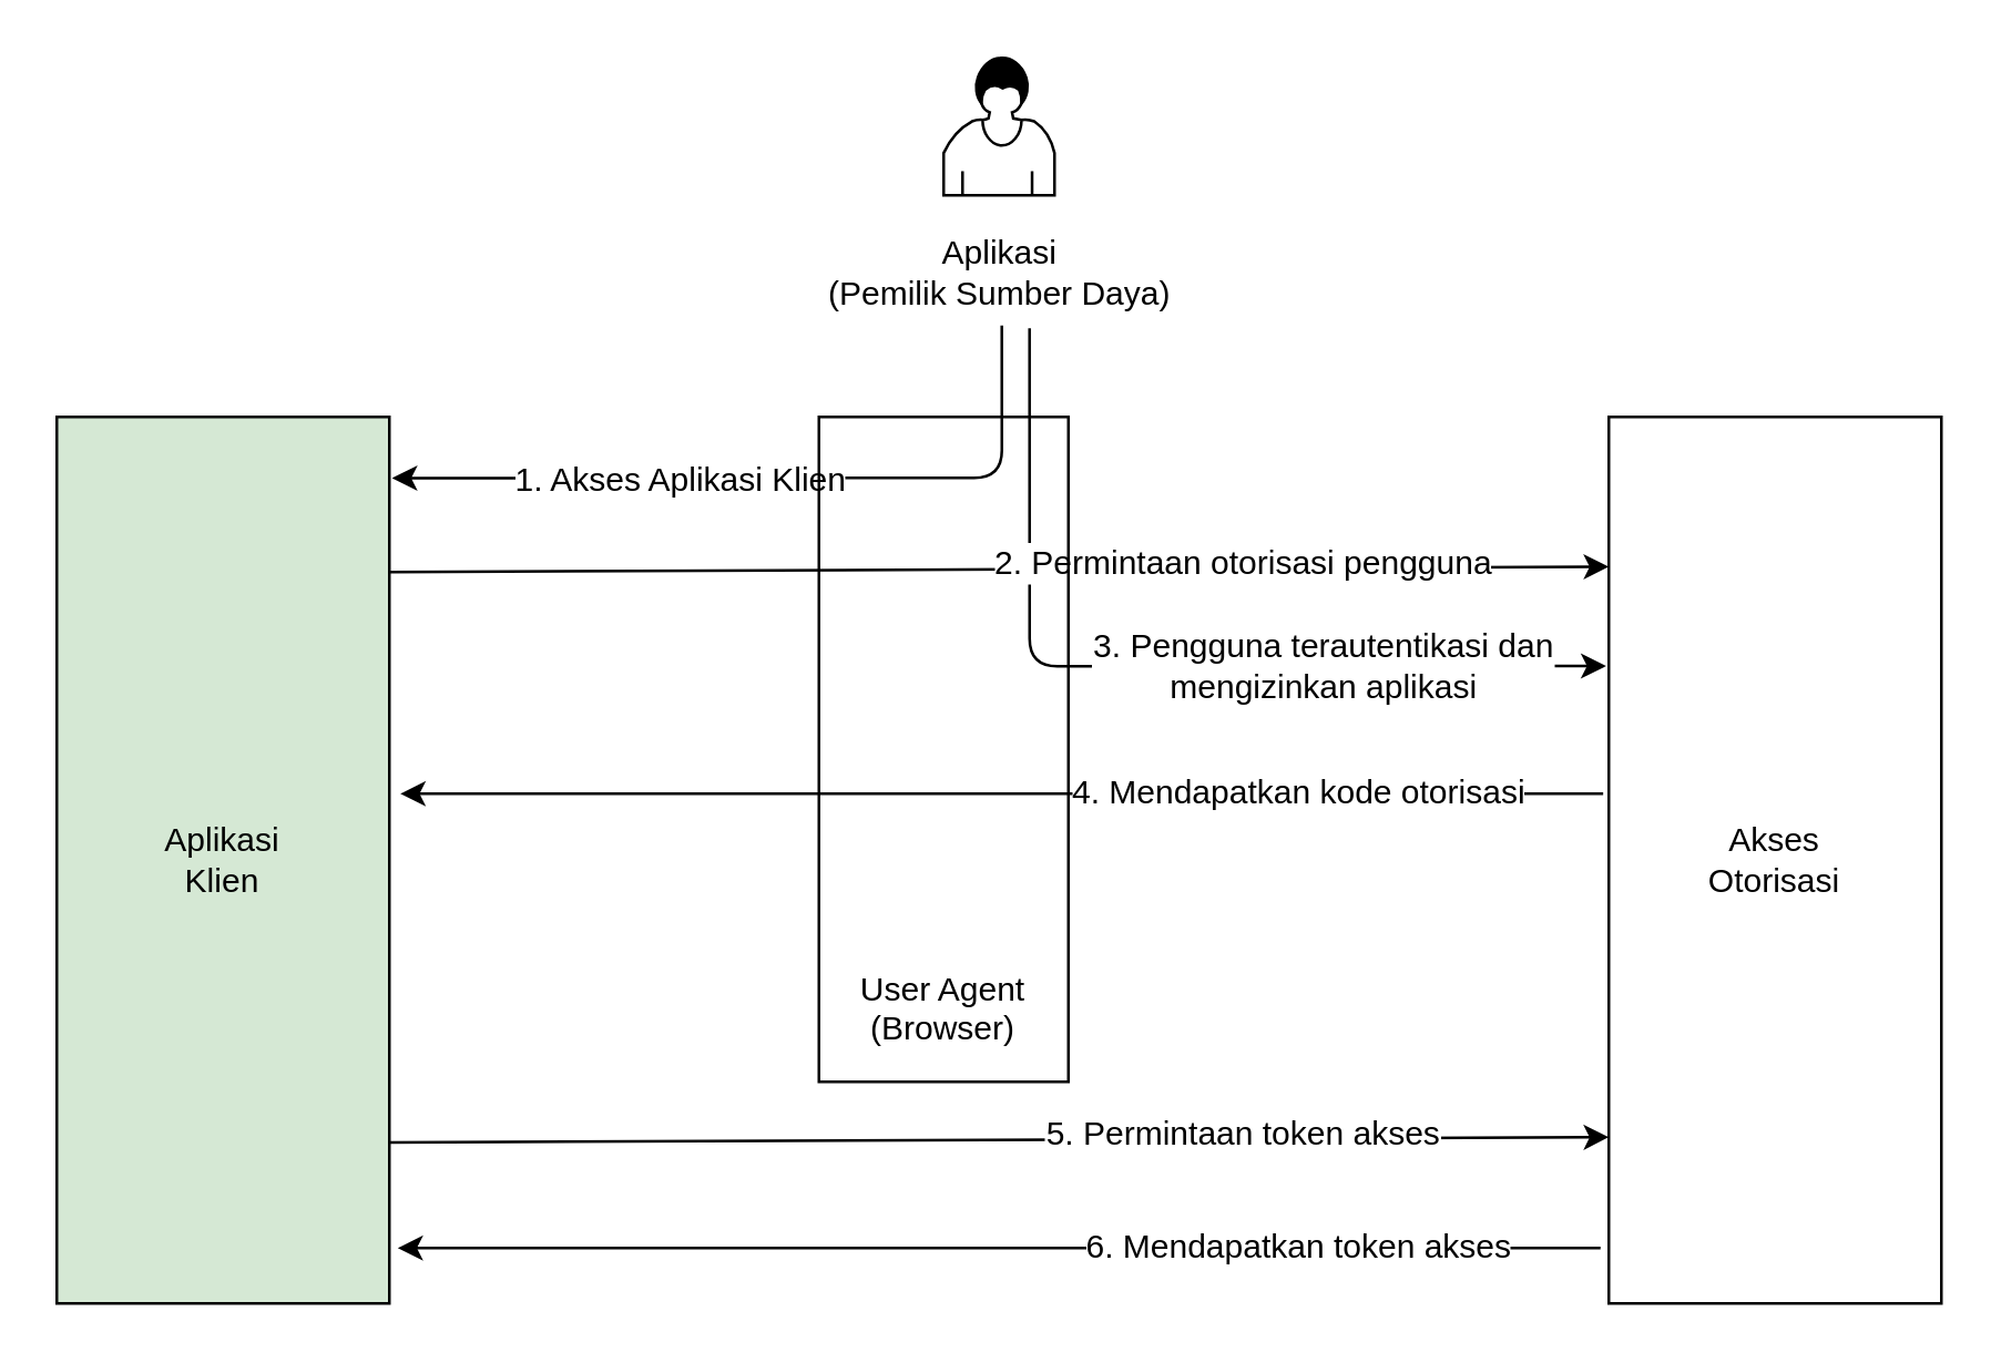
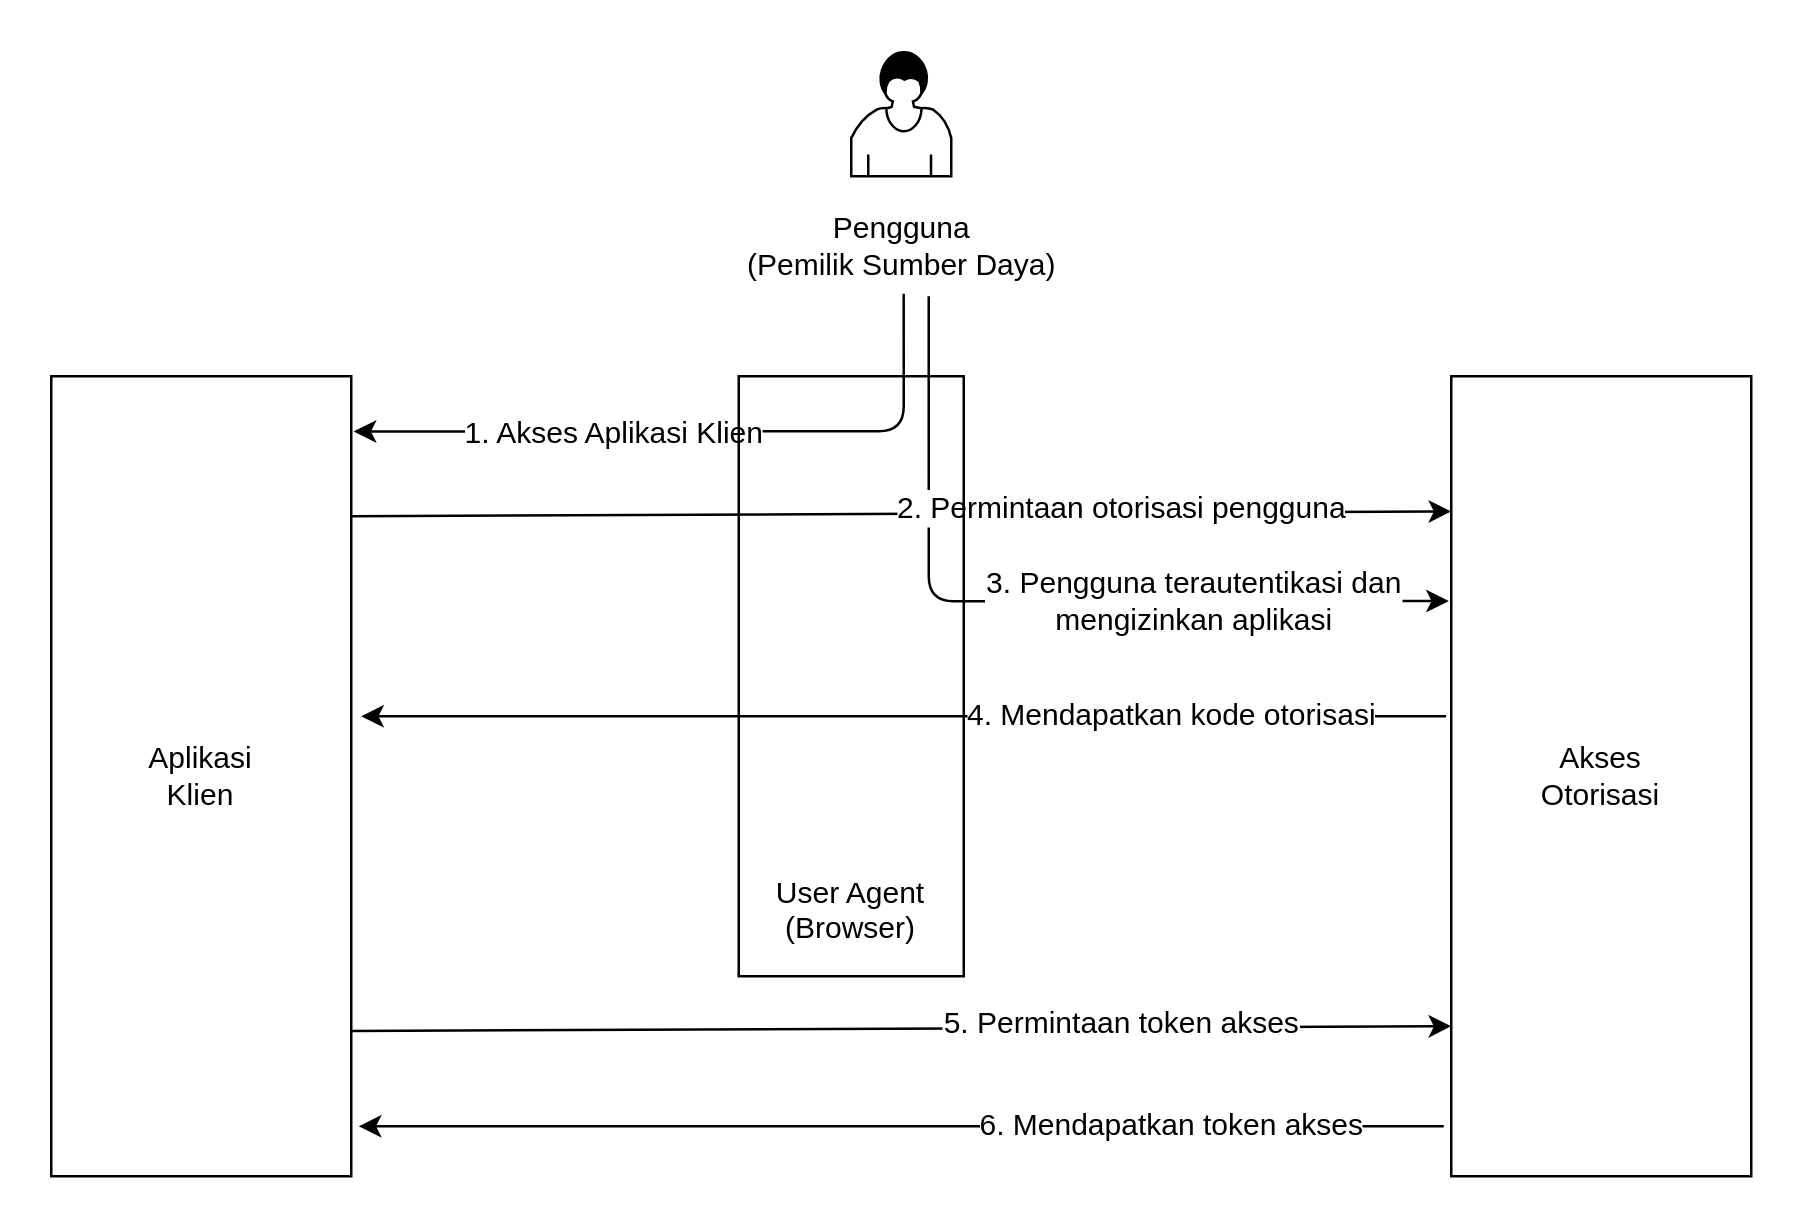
  <mxCell id="0" />
  <mxCell id="1" parent="0" />
  <mxCell id="2" value="" style="shape=mxgraph.bpmn.user_task;html=1;outlineConnect=0;" vertex="1" parent="1"><mxGeometry x="340" y="20" width="40" height="50" as="geometry" /></mxCell>
- <mxCell id="3" value="Aplikasi&lt;br&gt;(Pemilik Sumber Daya)" style="text;html=1;align=center;verticalAlign=middle;resizable=0;points=[];autosize=1;" vertex="1" parent="1"><mxGeometry x="290" y="83" width="140" height="30" as="geometry" /></mxCell>
- <mxCell id="4" value="Aplikasi&lt;br&gt;Klien" style="rounded=0;whiteSpace=wrap;html=1;fillColor=#d5e8d4;" vertex="1" parent="1"><mxGeometry x="20" y="150" width="120" height="320" as="geometry" /></mxCell>
+ <mxCell id="3" value="Pengguna&lt;br&gt;(Pemilik Sumber Daya)" style="text;html=1;align=center;verticalAlign=middle;resizable=0;points=[];autosize=1;" vertex="1" parent="1"><mxGeometry x="290" y="83" width="140" height="30" as="geometry" /></mxCell>
+ <mxCell id="4" value="Aplikasi&lt;br&gt;Klien" style="rounded=0;whiteSpace=wrap;html=1;" vertex="1" parent="1"><mxGeometry x="20" y="150" width="120" height="320" as="geometry" /></mxCell>
  <mxCell id="5" value="Akses&lt;br&gt;Otorisasi" style="rounded=0;whiteSpace=wrap;html=1;" vertex="1" parent="1"><mxGeometry x="580" y="150" width="120" height="320" as="geometry" /></mxCell>
  <mxCell id="6" value="" style="endArrow=classic;html=1;exitX=0.507;exitY=1.133;exitDx=0;exitDy=0;exitPerimeter=0;entryX=1.008;entryY=0.069;entryDx=0;entryDy=0;entryPerimeter=0;" edge="1" parent="1" source="3" target="4"><mxGeometry width="50" height="50" relative="1" as="geometry"><mxPoint x="60" y="540" as="sourcePoint" /><mxPoint x="110" y="490" as="targetPoint" /><Array as="points"><mxPoint x="361" y="172" /></Array></mxGeometry></mxCell>
  <mxCell id="7" value="1. Akses Aplikasi Klien" style="text;html=1;align=center;verticalAlign=middle;resizable=0;points=[];labelBackgroundColor=#ffffff;" vertex="1" connectable="0" parent="6"><mxGeometry x="0.251" relative="1" as="geometry"><mxPoint as="offset" /></mxGeometry></mxCell>
  <mxCell id="8" value="" style="endArrow=classic;html=1;exitX=0.507;exitY=1.133;exitDx=0;exitDy=0;exitPerimeter=0;entryX=-0.008;entryY=0.281;entryDx=0;entryDy=0;entryPerimeter=0;" edge="1" parent="1" target="5"><mxGeometry width="50" height="50" relative="1" as="geometry"><mxPoint x="370.98" y="117.99" as="sourcePoint" /><mxPoint x="520" y="180" as="targetPoint" /><Array as="points"><mxPoint x="371" y="240" /></Array></mxGeometry></mxCell>
  <mxCell id="9" value="3. Pengguna terautentikasi dan&lt;br&gt;mengizinkan aplikasi" style="text;html=1;align=center;verticalAlign=middle;resizable=0;points=[];labelBackgroundColor=#ffffff;" vertex="1" connectable="0" parent="8"><mxGeometry x="0.251" relative="1" as="geometry"><mxPoint x="22" as="offset" /></mxGeometry></mxCell>
  <mxCell id="10" value="" style="endArrow=classic;html=1;entryX=0;entryY=0.169;entryDx=0;entryDy=0;entryPerimeter=0;exitX=1;exitY=0.175;exitDx=0;exitDy=0;exitPerimeter=0;" edge="1" parent="1" source="4" target="5"><mxGeometry width="50" height="50" relative="1" as="geometry"><mxPoint x="180.96" y="203.88" as="sourcePoint" /><mxPoint x="536.04" y="203.88" as="targetPoint" /></mxGeometry></mxCell>
  <mxCell id="11" value="2. Permintaan otorisasi pengguna" style="text;html=1;align=center;verticalAlign=middle;resizable=0;points=[];labelBackgroundColor=#ffffff;" vertex="1" connectable="0" parent="10"><mxGeometry x="0.436" y="2" relative="1" as="geometry"><mxPoint x="-8" as="offset" /></mxGeometry></mxCell>
  <mxCell id="12" value="&lt;br&gt;&lt;br&gt;&lt;br&gt;&lt;br&gt;&lt;br&gt;&lt;br&gt;&lt;br&gt;&lt;br&gt;&lt;br&gt;&lt;br&gt;&lt;br&gt;&lt;br&gt;&lt;br&gt;User Agent&lt;br&gt;(Browser)" style="rounded=0;whiteSpace=wrap;html=1;labelPosition=center;verticalLabelPosition=middle;align=center;verticalAlign=middle;labelBackgroundColor=none;fillColor=none;" vertex="1" parent="1"><mxGeometry x="295" y="150" width="90" height="240" as="geometry" /></mxCell>
  <mxCell id="13" value="" style="endArrow=classic;html=1;exitX=-0.017;exitY=0.425;exitDx=0;exitDy=0;exitPerimeter=0;entryX=1.033;entryY=0.425;entryDx=0;entryDy=0;entryPerimeter=0;" edge="1" parent="1" source="5" target="4"><mxGeometry width="50" height="50" relative="1" as="geometry"><mxPoint x="20" y="540" as="sourcePoint" /><mxPoint x="70" y="490" as="targetPoint" /></mxGeometry></mxCell>
  <mxCell id="14" value="4. Mendapatkan kode otorisasi" style="text;html=1;align=center;verticalAlign=middle;resizable=0;points=[];labelBackgroundColor=#ffffff;" vertex="1" connectable="0" parent="13"><mxGeometry x="-0.493" y="-1" relative="1" as="geometry"><mxPoint as="offset" /></mxGeometry></mxCell>
  <mxCell id="15" value="" style="endArrow=classic;html=1;entryX=0;entryY=0.169;entryDx=0;entryDy=0;entryPerimeter=0;exitX=1;exitY=0.175;exitDx=0;exitDy=0;exitPerimeter=0;" edge="1" parent="1"><mxGeometry width="50" height="50" relative="1" as="geometry"><mxPoint x="140" y="411.92" as="sourcePoint" /><mxPoint x="580" y="410" as="targetPoint" /></mxGeometry></mxCell>
  <mxCell id="16" value="5. Permintaan token akses" style="text;html=1;align=center;verticalAlign=middle;resizable=0;points=[];labelBackgroundColor=#ffffff;" vertex="1" connectable="0" parent="15"><mxGeometry x="0.436" y="2" relative="1" as="geometry"><mxPoint x="-8" as="offset" /></mxGeometry></mxCell>
  <mxCell id="17" value="" style="endArrow=classic;html=1;exitX=-0.017;exitY=0.425;exitDx=0;exitDy=0;exitPerimeter=0;entryX=1.033;entryY=0.425;entryDx=0;entryDy=0;entryPerimeter=0;" edge="1" parent="1"><mxGeometry width="50" height="50" relative="1" as="geometry"><mxPoint x="577" y="450" as="sourcePoint" /><mxPoint x="143" y="450" as="targetPoint" /></mxGeometry></mxCell>
  <mxCell id="18" value="6. Mendapatkan token akses" style="text;html=1;align=center;verticalAlign=middle;resizable=0;points=[];labelBackgroundColor=#ffffff;" vertex="1" connectable="0" parent="17"><mxGeometry x="-0.493" y="-1" relative="1" as="geometry"><mxPoint as="offset" /></mxGeometry></mxCell>
